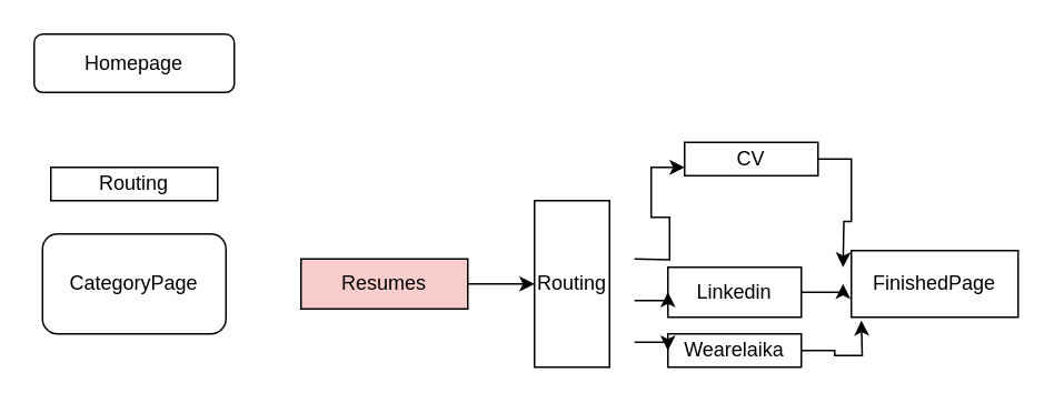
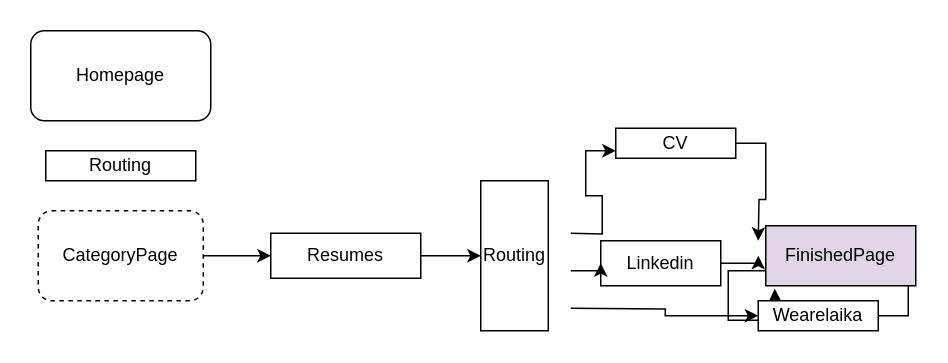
  <mxCell id="0" />
  <mxCell id="1" parent="0" />
- <mxCell id="2" value="Homepage" style="rounded=1;whiteSpace=wrap;html=1;" parent="1" vertex="1"><mxGeometry x="20" y="20" width="120" height="35" as="geometry" /></mxCell>
- <mxCell id="4" value="CategoryPage" style="rounded=1;whiteSpace=wrap;html=1;" parent="1" vertex="1"><mxGeometry x="25" y="140" width="110" height="60" as="geometry" /></mxCell>
+ <mxCell id="2" value="Homepage" style="rounded=1;whiteSpace=wrap;html=1;" parent="1" vertex="1"><mxGeometry x="20" y="20" width="120" height="60" as="geometry" /></mxCell>
+ <mxCell id="3" style="edgeStyle=orthogonalEdgeStyle;rounded=0;orthogonalLoop=1;jettySize=auto;html=1;entryX=0;entryY=0.5;entryDx=0;entryDy=0;" edge="1" parent="1" source="4" target="7"><mxGeometry relative="1" as="geometry" /></mxCell>
+ <mxCell id="4" value="CategoryPage" style="rounded=1;whiteSpace=wrap;html=1;dashed=1;" parent="1" vertex="1"><mxGeometry x="25" y="140" width="110" height="60" as="geometry" /></mxCell>
  <mxCell id="5" style="edgeStyle=orthogonalEdgeStyle;rounded=0;orthogonalLoop=1;jettySize=auto;html=1;exitX=0.25;exitY=1;exitDx=0;exitDy=0;" edge="1" parent="1" source="7"><mxGeometry relative="1" as="geometry"><mxPoint x="210" y="170" as="targetPoint" /></mxGeometry></mxCell>
  <mxCell id="6" style="edgeStyle=orthogonalEdgeStyle;rounded=0;orthogonalLoop=1;jettySize=auto;html=1;exitX=1;exitY=0.5;exitDx=0;exitDy=0;entryX=0;entryY=0.5;entryDx=0;entryDy=0;" edge="1" parent="1" source="7" target="18"><mxGeometry relative="1" as="geometry" /></mxCell>
- <mxCell id="7" value="Resumes" style="rounded=0;whiteSpace=wrap;html=1;fillColor=#f8cecc;" parent="1" vertex="1"><mxGeometry x="180" y="155" width="100" height="30" as="geometry" /></mxCell>
+ <mxCell id="7" value="Resumes" style="rounded=0;whiteSpace=wrap;html=1;" parent="1" vertex="1"><mxGeometry x="180" y="155" width="100" height="30" as="geometry" /></mxCell>
  <mxCell id="8" style="edgeStyle=orthogonalEdgeStyle;rounded=0;orthogonalLoop=1;jettySize=auto;html=1;exitX=1;exitY=0.5;exitDx=0;exitDy=0;entryX=0;entryY=0.25;entryDx=0;entryDy=0;" parent="1" source="9" edge="1"><mxGeometry relative="1" as="geometry"><mxPoint x="505" y="160" as="targetPoint" /></mxGeometry></mxCell>
  <mxCell id="9" value="CV" style="whiteSpace=wrap;html=1;" parent="1" vertex="1"><mxGeometry x="410" y="85" width="80" height="20" as="geometry" /></mxCell>
  <mxCell id="10" style="edgeStyle=orthogonalEdgeStyle;rounded=0;orthogonalLoop=1;jettySize=auto;html=1;exitX=1;exitY=0.5;exitDx=0;exitDy=0;entryX=0;entryY=0.5;entryDx=0;entryDy=0;" parent="1" source="11" edge="1"><mxGeometry relative="1" as="geometry"><mxPoint x="505" y="170" as="targetPoint" /></mxGeometry></mxCell>
  <mxCell id="11" value="Linkedin" style="whiteSpace=wrap;html=1;" parent="1" vertex="1"><mxGeometry x="400" y="160" width="80" height="30" as="geometry" /></mxCell>
  <mxCell id="12" style="edgeStyle=orthogonalEdgeStyle;rounded=0;orthogonalLoop=1;jettySize=auto;html=1;exitX=1;exitY=0.5;exitDx=0;exitDy=0;entryX=0.11;entryY=1.05;entryDx=0;entryDy=0;entryPerimeter=0;" parent="1" source="13" edge="1"><mxGeometry relative="1" as="geometry"><mxPoint x="516" y="192" as="targetPoint" /></mxGeometry></mxCell>
- <mxCell id="13" value="Wearelaika" style="whiteSpace=wrap;html=1;" parent="1" vertex="1"><mxGeometry x="400" y="200" width="80" height="20" as="geometry" /></mxCell>
- <mxCell id="14" value="FinishedPage" style="whiteSpace=wrap;html=1;" parent="1" vertex="1"><mxGeometry x="510" y="150" width="100" height="40" as="geometry" /></mxCell>
+ <mxCell id="13" value="Wearelaika" style="whiteSpace=wrap;html=1;" parent="1" vertex="1"><mxGeometry x="505" y="200" width="80" height="20" as="geometry" /></mxCell>
+ <mxCell id="14" value="FinishedPage" style="whiteSpace=wrap;html=1;fillColor=#e1d5e7;" parent="1" vertex="1"><mxGeometry x="510" y="150" width="100" height="40" as="geometry" /></mxCell>
  <mxCell id="15" style="edgeStyle=orthogonalEdgeStyle;rounded=0;orthogonalLoop=1;jettySize=auto;html=1;exitX=1;exitY=0.5;exitDx=0;exitDy=0;entryX=0;entryY=0.5;entryDx=0;entryDy=0;" parent="1" target="11" edge="1"><mxGeometry relative="1" as="geometry"><mxPoint x="380" y="180" as="sourcePoint" /></mxGeometry></mxCell>
  <mxCell id="16" style="edgeStyle=orthogonalEdgeStyle;rounded=0;orthogonalLoop=1;jettySize=auto;html=1;exitX=1;exitY=0.25;exitDx=0;exitDy=0;entryX=0;entryY=0.75;entryDx=0;entryDy=0;" parent="1" target="9" edge="1"><mxGeometry relative="1" as="geometry"><mxPoint x="380" y="155" as="sourcePoint" /></mxGeometry></mxCell>
  <mxCell id="17" style="edgeStyle=orthogonalEdgeStyle;rounded=0;orthogonalLoop=1;jettySize=auto;html=1;exitX=1;exitY=0.75;exitDx=0;exitDy=0;entryX=0;entryY=0.5;entryDx=0;entryDy=0;" parent="1" target="13" edge="1"><mxGeometry relative="1" as="geometry"><mxPoint x="380" y="205" as="sourcePoint" /></mxGeometry></mxCell>
  <mxCell id="18" value="&lt;div&gt;Routing&lt;/div&gt;" style="whiteSpace=wrap;html=1;align=left;" parent="1" vertex="1"><mxGeometry x="320" y="120" width="45" height="100" as="geometry" /></mxCell>
  <mxCell id="19" value="Routing" style="whiteSpace=wrap;html=1;" parent="1" vertex="1"><mxGeometry x="30" y="100" width="100" height="20" as="geometry" /></mxCell>
